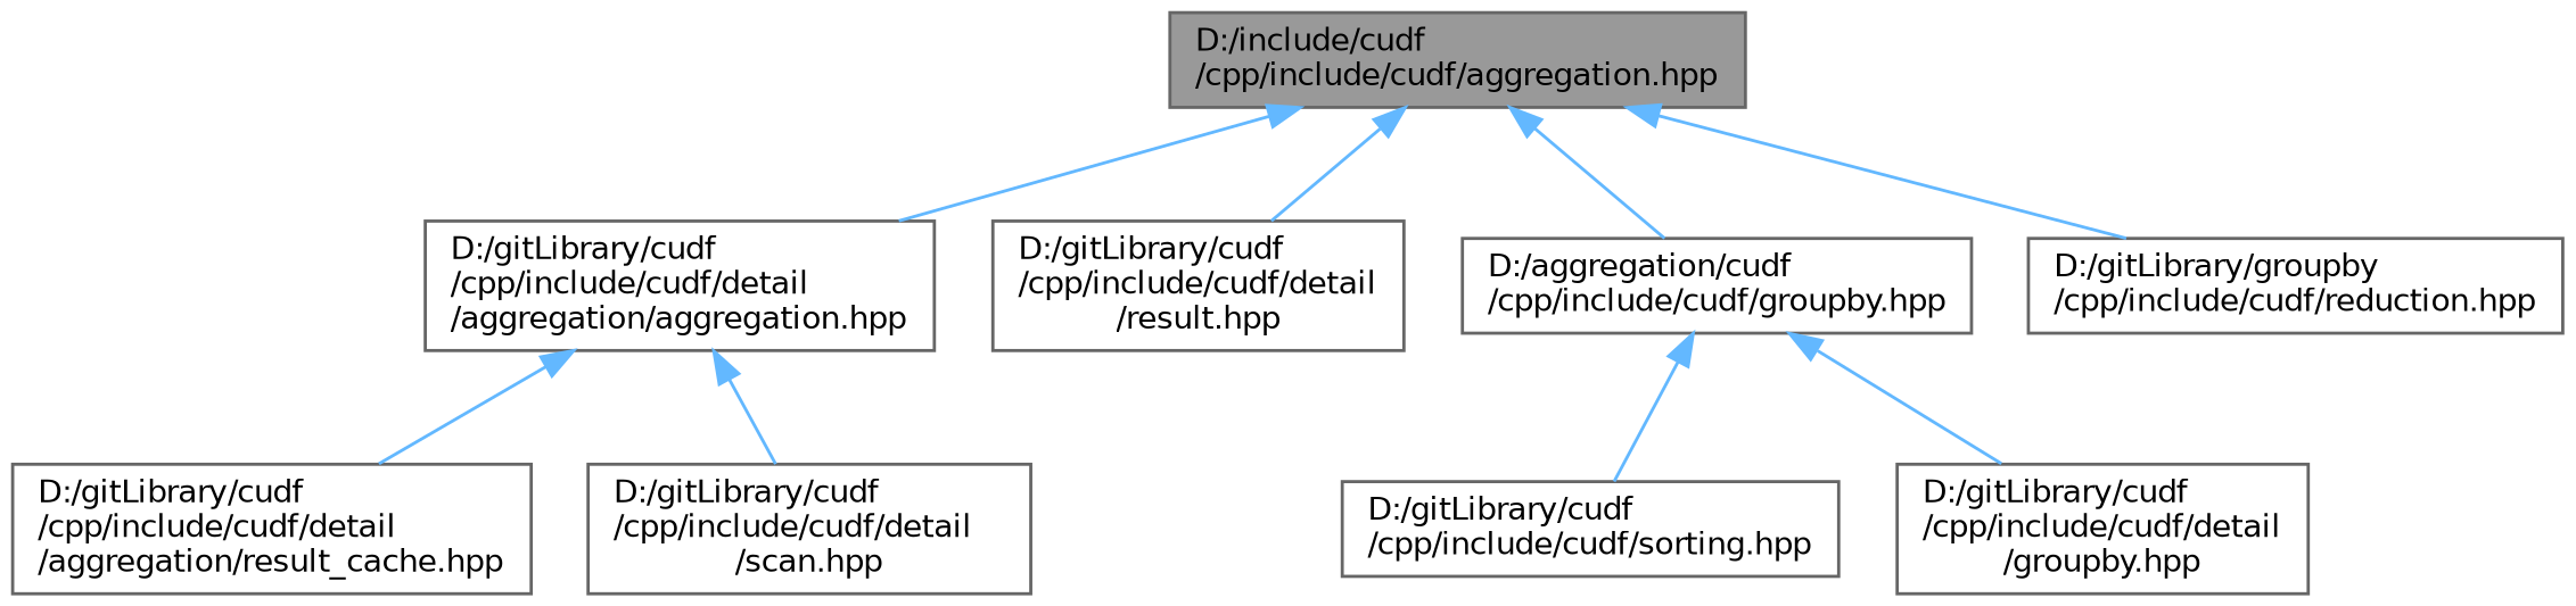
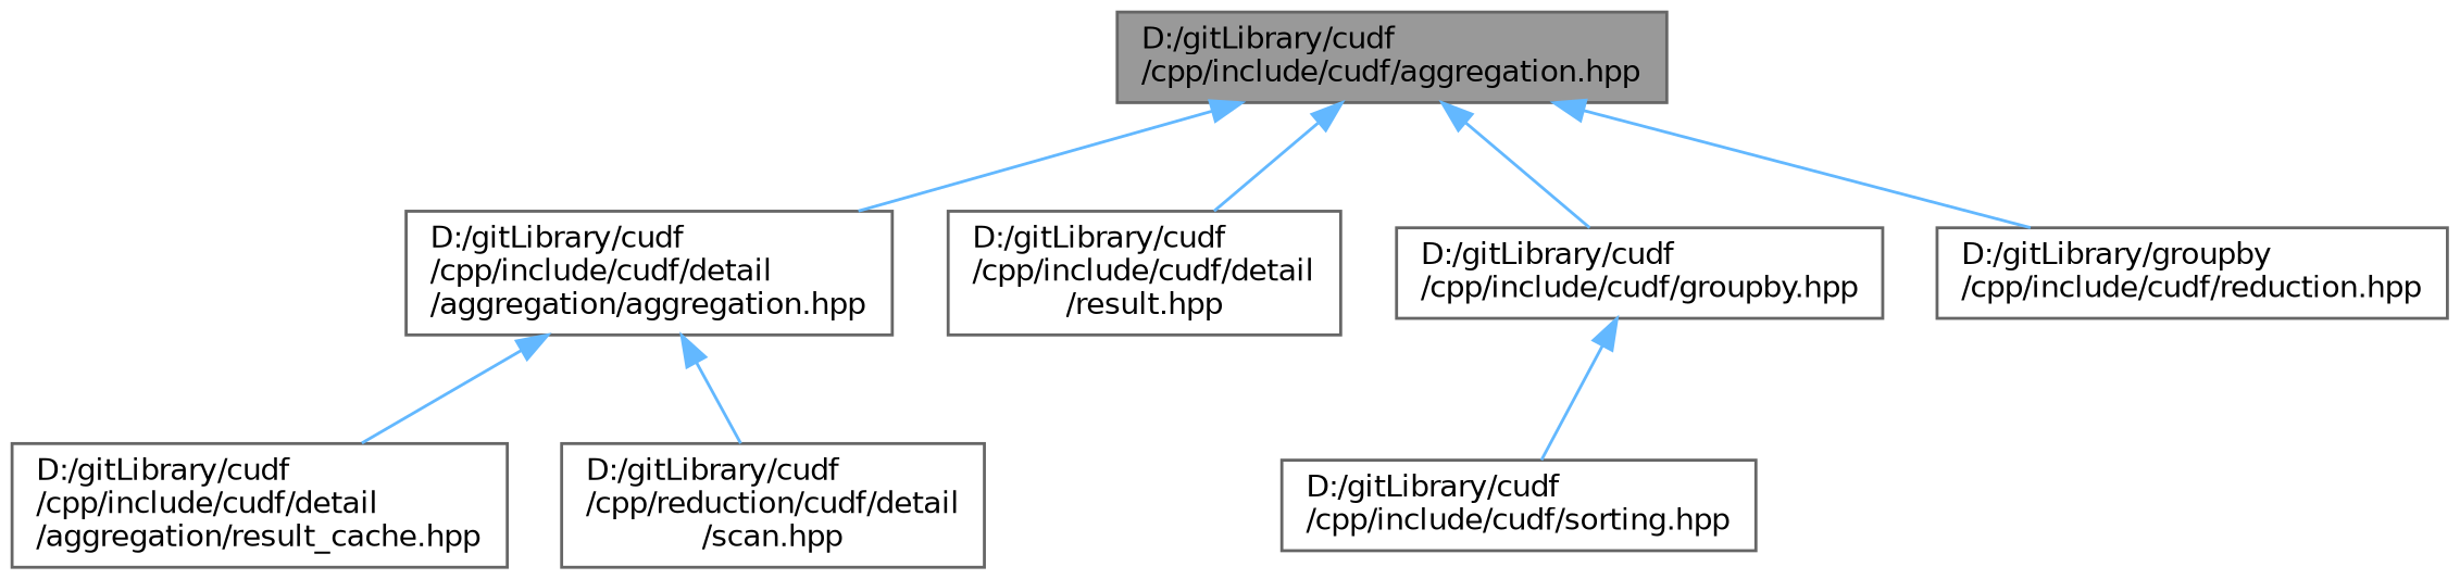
  digraph {
    node [color=grey40 fillcolor=white fontname=Helvetica fontsize=10 shape=box style=filled]
    edge [color=steelblue1 dir=back fontname=Helvetica fontsize=10 labelfontname=Helvetica labelfontsize=10 style=solid]
-   n1 [color=gray40 fillcolor=grey60 fontcolor=black height=0.2 label="D:/include/cudf\l/cpp/include/cudf/aggregation.hpp" width=0.4]
+   n1 [color=gray40 fillcolor=grey60 fontcolor=black height=0.2 label="D:/gitLibrary/cudf\l/cpp/include/cudf/aggregation.hpp" width=0.4]
    n2 [height=0.2 label="D:/gitLibrary/cudf\l/cpp/include/cudf/detail\l/aggregation/aggregation.hpp" width=0.4]
    n3 [height=0.2 label="D:/gitLibrary/cudf\l/cpp/include/cudf/detail\l/result.hpp" width=0.4]
-   n4 [height=0.2 label="D:/aggregation/cudf\l/cpp/include/cudf/groupby.hpp" width=0.4]
+   n4 [height=0.2 label="D:/gitLibrary/cudf\l/cpp/include/cudf/groupby.hpp" width=0.4]
    n5 [height=0.2 label="D:/gitLibrary/groupby\l/cpp/include/cudf/reduction.hpp" width=0.4]
    n6 [height=0.2 label="D:/gitLibrary/cudf\l/cpp/include/cudf/detail\l/aggregation/result_cache.hpp" width=0.4]
-   n7 [height=0.2 label="D:/gitLibrary/cudf\l/cpp/include/cudf/detail\l/scan.hpp" width=0.4]
+   n7 [height=0.2 label="D:/gitLibrary/cudf\l/cpp/reduction/cudf/detail\l/scan.hpp" width=0.4]
    n8 [height=0.2 label="D:/gitLibrary/cudf\l/cpp/include/cudf/sorting.hpp" width=0.4]
-   n9 [height=0.2 label="D:/gitLibrary/cudf\l/cpp/include/cudf/detail\l/groupby.hpp" width=0.4]
    n1 -> n2
    n1 -> n3
    n1 -> n4
    n1 -> n5
    n2 -> n6
    n2 -> n7
    n4 -> n8
-   n4 -> n9
  }
